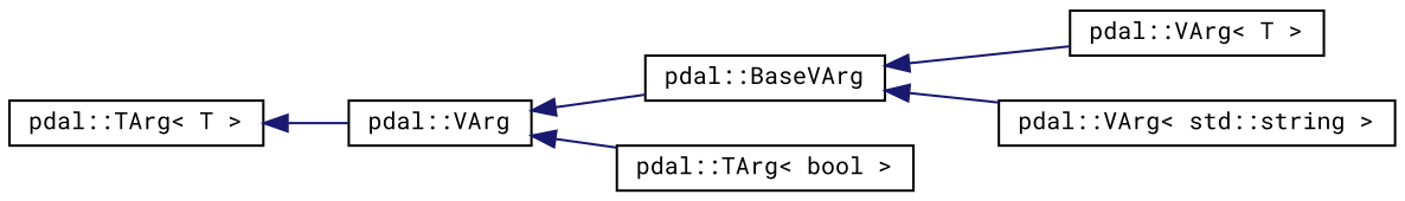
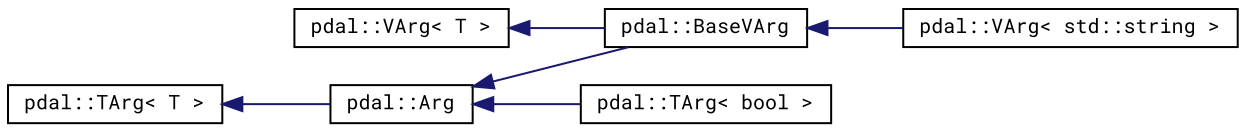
  digraph {
    fontname="Roboto Mono"
    rankdir=LR
    node [color=black fillcolor=white fontname="Roboto Mono" fontsize=10 shape=record style=filled]
    edge [color=midnightblue dir=back fontname="Roboto Mono" fontsize=10 labelfontname=Helvetica labelfontsize=10 style=solid]
-   n1 [height=0.2 label="pdal::VArg" width=0.4]
+   n1 [height=0.2 label="pdal::Arg" width=0.4]
    n2 [height=0.2 label="pdal::BaseVArg" width=0.4]
    n3 [height=0.2 label="pdal::TArg\< bool \>" width=0.4]
    n4 [height=0.2 label="pdal::VArg\< T \>" width=0.4]
    n5 [height=0.2 label="pdal::VArg\< std::string \>" width=0.4]
    n6 [height=0.2 label="pdal::TArg\< T \>" width=0.4]
    n1 -> n2
    n1 -> n3
-   n2 -> n4
+   n4 -> n2
    n2 -> n5
    n6 -> n1
  }
